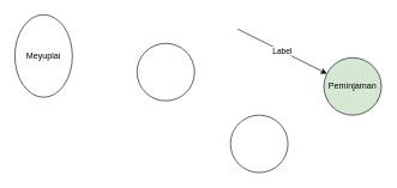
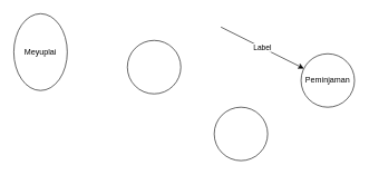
  <mxCell id="0" />
  <mxCell id="1" parent="0" />
  <mxCell id="2" value="" style="endArrow=classic;html=1;rounded=0;" edge="1" parent="1" target="4"><mxGeometry relative="1" as="geometry"><mxPoint x="330" y="40" as="sourcePoint" /><mxPoint x="430" y="40" as="targetPoint" /></mxGeometry></mxCell>
  <mxCell id="3" value="Label" style="edgeLabel;resizable=0;html=1;align=center;verticalAlign=middle;" connectable="0" vertex="1" parent="2"><mxGeometry relative="1" as="geometry" /></mxCell>
- <mxCell id="4" value="Peminjaman" style="ellipse;whiteSpace=wrap;html=1;aspect=fixed;fillColor=#d5e8d4;" vertex="1" parent="1"><mxGeometry x="450" y="80" width="80" height="80" as="geometry" /></mxCell>
+ <mxCell id="4" value="Peminjaman" style="ellipse;whiteSpace=wrap;html=1;aspect=fixed;" vertex="1" parent="1"><mxGeometry x="450" y="80" width="80" height="80" as="geometry" /></mxCell>
  <mxCell id="5" value="" style="ellipse;whiteSpace=wrap;html=1;aspect=fixed;" vertex="1" parent="1"><mxGeometry x="190" y="60" width="80" height="80" as="geometry" /></mxCell>
  <mxCell id="6" value="" style="ellipse;whiteSpace=wrap;html=1;aspect=fixed;" vertex="1" parent="1"><mxGeometry x="320" y="160" width="80" height="80" as="geometry" /></mxCell>
  <mxCell id="7" value="Meyuplai" style="ellipse;whiteSpace=wrap;html=1;aspect=fixed;" vertex="1" parent="1"><mxGeometry x="20" y="20" width="80" height="115" as="geometry" /></mxCell>
